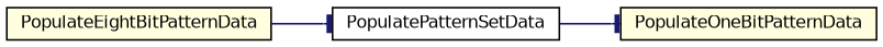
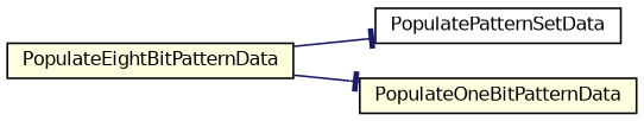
  digraph {
    rankdir=LR
    node [color=black fillcolor=lightyellow fontname=Helvetica fontsize=10 shape=record style=filled]
    edge [arrowhead=tee color=midnightblue fontname=Helvetica fontsize=10 labelfontname=Helvetica labelfontsize=10 style=solid]
    n1 [fillcolor=white fontcolor=black height=0.2 label=PopulatePatternSetData width=0.4]
    n2 [height=0.2 label=PopulateOneBitPatternData width=0.4]
    n3 [height=0.2 label=PopulateEightBitPatternData width=0.4]
-   n1 -> n2
+   n3 -> n2
    n3 -> n1
  }
